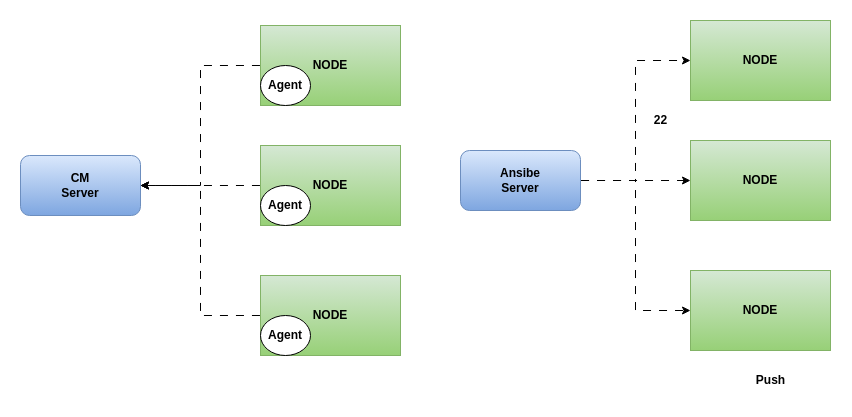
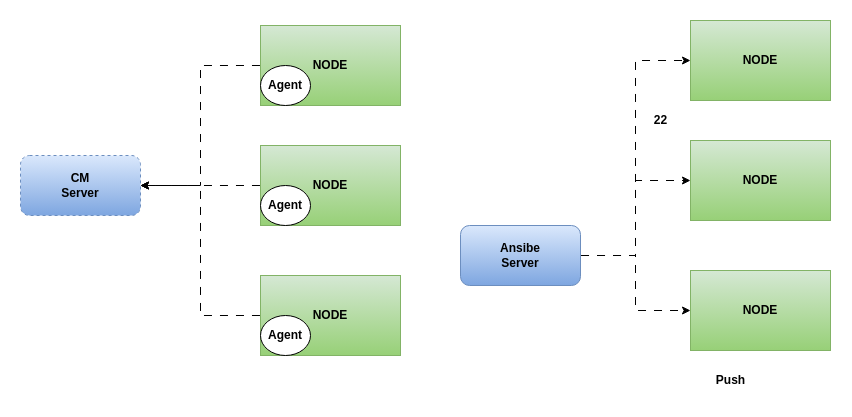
  <mxCell id="0" />
  <mxCell id="1" parent="0" />
- <mxCell id="2" value="&lt;b&gt;CM&lt;br&gt;Server&lt;/b&gt;" style="rounded=1;whiteSpace=wrap;html=1;fillColor=#dae8fc;gradientColor=#7ea6e0;strokeColor=#6c8ebf;" vertex="1" parent="1"><mxGeometry x="20" y="155" width="120" height="60" as="geometry" /></mxCell>
+ <mxCell id="2" value="&lt;b&gt;CM&lt;br&gt;Server&lt;/b&gt;" style="rounded=1;whiteSpace=wrap;html=1;fillColor=#dae8fc;gradientColor=#7ea6e0;strokeColor=#6c8ebf;dashed=1;" vertex="1" parent="1"><mxGeometry x="20" y="155" width="120" height="60" as="geometry" /></mxCell>
  <mxCell id="3" style="edgeStyle=orthogonalEdgeStyle;rounded=0;orthogonalLoop=1;jettySize=auto;html=1;entryX=1;entryY=0.5;entryDx=0;entryDy=0;flowAnimation=1;" edge="1" parent="1" source="4" target="2"><mxGeometry relative="1" as="geometry" /></mxCell>
  <mxCell id="4" value="&lt;b&gt;NODE&lt;/b&gt;" style="rounded=0;whiteSpace=wrap;html=1;fillColor=#d5e8d4;gradientColor=#97d077;strokeColor=#82b366;" vertex="1" parent="1"><mxGeometry x="260" y="25" width="140" height="80" as="geometry" /></mxCell>
  <mxCell id="5" style="edgeStyle=orthogonalEdgeStyle;rounded=0;orthogonalLoop=1;jettySize=auto;html=1;entryX=1;entryY=0.5;entryDx=0;entryDy=0;flowAnimation=1;" edge="1" parent="1" source="6" target="2"><mxGeometry relative="1" as="geometry" /></mxCell>
  <mxCell id="6" value="&lt;b&gt;NODE&lt;/b&gt;" style="rounded=0;whiteSpace=wrap;html=1;fillColor=#d5e8d4;gradientColor=#97d077;strokeColor=#82b366;" vertex="1" parent="1"><mxGeometry x="260" y="275" width="140" height="80" as="geometry" /></mxCell>
  <mxCell id="7" style="edgeStyle=orthogonalEdgeStyle;rounded=0;orthogonalLoop=1;jettySize=auto;html=1;entryX=1;entryY=0.5;entryDx=0;entryDy=0;flowAnimation=1;" edge="1" parent="1" source="8" target="2"><mxGeometry relative="1" as="geometry" /></mxCell>
  <mxCell id="8" value="&lt;b&gt;NODE&lt;/b&gt;" style="rounded=0;whiteSpace=wrap;html=1;fillColor=#d5e8d4;gradientColor=#97d077;strokeColor=#82b366;" vertex="1" parent="1"><mxGeometry x="260" y="145" width="140" height="80" as="geometry" /></mxCell>
  <mxCell id="9" value="&lt;b&gt;Agent&lt;/b&gt;" style="ellipse;whiteSpace=wrap;html=1;" vertex="1" parent="1"><mxGeometry x="260" y="65" width="50" height="40" as="geometry" /></mxCell>
  <mxCell id="10" value="&lt;b&gt;Agent&lt;/b&gt;" style="ellipse;whiteSpace=wrap;html=1;" vertex="1" parent="1"><mxGeometry x="260" y="185" width="50" height="40" as="geometry" /></mxCell>
  <mxCell id="11" value="&lt;b&gt;Agent&lt;/b&gt;" style="ellipse;whiteSpace=wrap;html=1;" vertex="1" parent="1"><mxGeometry x="260" y="315" width="50" height="40" as="geometry" /></mxCell>
  <mxCell id="12" value="&lt;b&gt;NODE&lt;/b&gt;" style="rounded=0;whiteSpace=wrap;html=1;fillColor=#d5e8d4;gradientColor=#97d077;strokeColor=#82b366;" vertex="1" parent="1"><mxGeometry x="690" y="20" width="140" height="80" as="geometry" /></mxCell>
  <mxCell id="13" value="&lt;b&gt;NODE&lt;/b&gt;" style="rounded=0;whiteSpace=wrap;html=1;fillColor=#d5e8d4;gradientColor=#97d077;strokeColor=#82b366;" vertex="1" parent="1"><mxGeometry x="690" y="270" width="140" height="80" as="geometry" /></mxCell>
  <mxCell id="14" value="&lt;b&gt;NODE&lt;/b&gt;" style="rounded=0;whiteSpace=wrap;html=1;fillColor=#d5e8d4;gradientColor=#97d077;strokeColor=#82b366;" vertex="1" parent="1"><mxGeometry x="690" y="140" width="140" height="80" as="geometry" /></mxCell>
  <mxCell id="15" style="edgeStyle=orthogonalEdgeStyle;rounded=0;orthogonalLoop=1;jettySize=auto;html=1;entryX=0;entryY=0.5;entryDx=0;entryDy=0;flowAnimation=1;" edge="1" parent="1" source="18" target="12"><mxGeometry relative="1" as="geometry" /></mxCell>
  <mxCell id="16" style="edgeStyle=orthogonalEdgeStyle;rounded=0;orthogonalLoop=1;jettySize=auto;html=1;entryX=0;entryY=0.5;entryDx=0;entryDy=0;flowAnimation=1;" edge="1" parent="1" source="18" target="14"><mxGeometry relative="1" as="geometry" /></mxCell>
  <mxCell id="17" style="edgeStyle=orthogonalEdgeStyle;rounded=0;orthogonalLoop=1;jettySize=auto;html=1;entryX=0;entryY=0.5;entryDx=0;entryDy=0;flowAnimation=1;" edge="1" parent="1" source="18" target="13"><mxGeometry relative="1" as="geometry" /></mxCell>
- <mxCell id="18" value="&lt;b&gt;Ansibe&lt;br&gt;Server&lt;/b&gt;" style="rounded=1;whiteSpace=wrap;html=1;fillColor=#dae8fc;gradientColor=#7ea6e0;strokeColor=#6c8ebf;" vertex="1" parent="1"><mxGeometry x="460" y="150" width="120" height="60" as="geometry" /></mxCell>
- <mxCell id="19" value="&lt;b&gt;Push&lt;/b&gt;" style="text;html=1;align=center;verticalAlign=middle;resizable=0;points=[];autosize=1;strokeColor=none;fillColor=none;" vertex="1" parent="1"><mxGeometry x="745" y="365" width="50" height="30" as="geometry" /></mxCell>
+ <mxCell id="18" value="&lt;b&gt;Ansibe&lt;br&gt;Server&lt;/b&gt;" style="rounded=1;whiteSpace=wrap;html=1;fillColor=#dae8fc;gradientColor=#7ea6e0;strokeColor=#6c8ebf;" vertex="1" parent="1"><mxGeometry x="460" y="225" width="120" height="60" as="geometry" /></mxCell>
+ <mxCell id="19" value="&lt;b&gt;Push&lt;/b&gt;" style="text;html=1;align=center;verticalAlign=middle;resizable=0;points=[];autosize=1;strokeColor=none;fillColor=none;" vertex="1" parent="1"><mxGeometry x="705" y="365" width="50" height="30" as="geometry" /></mxCell>
  <mxCell id="20" value="&lt;b&gt;22&lt;/b&gt;" style="text;html=1;align=center;verticalAlign=middle;resizable=0;points=[];autosize=1;strokeColor=none;fillColor=none;" vertex="1" parent="1"><mxGeometry x="640" y="105" width="40" height="30" as="geometry" /></mxCell>
